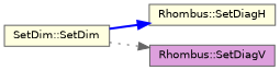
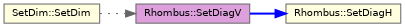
  digraph {
    rankdir=LR
    node [color=grey40 fillcolor=lightyellow fontname=Helvetica fontsize=10 shape=box style=filled]
    edge [fontname=Helvetica fontsize=10 labelfontname=Helvetica labelfontsize=10]
    n1 [color=gray40 fontcolor=black height=0.2 label="SetDim::SetDim" width=0.4]
    n2 [height=0.2 label="Rhombus::SetDiagH" width=0.4]
    n3 [fillcolor=plum height=0.2 label="Rhombus::SetDiagV" width=0.4]
-   n1 -> n2 [color=blue style=bold]
+   n3 -> n2 [color=blue style=bold]
    n1 -> n3 [color=gray40 style=dotted]
  }
